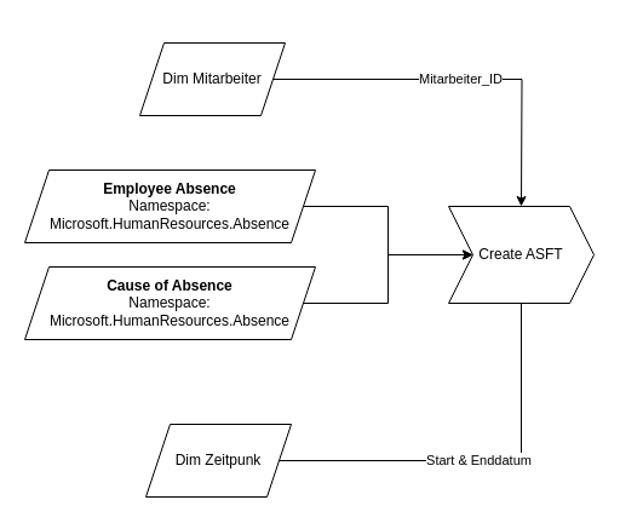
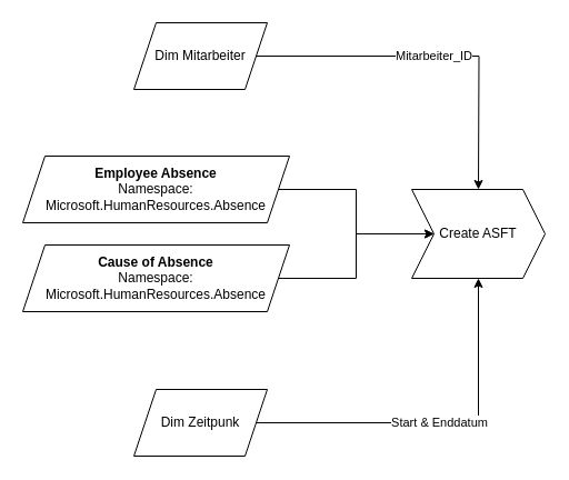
  <mxCell id="0" />
  <mxCell id="1" parent="0" />
  <mxCell id="2" value="Mitarbeiter_ID" style="edgeStyle=orthogonalEdgeStyle;rounded=0;orthogonalLoop=1;jettySize=auto;html=1;" parent="1" source="3" edge="1"><mxGeometry relative="1" as="geometry"><mxPoint x="430" y="170" as="targetPoint" /></mxGeometry></mxCell>
- <mxCell id="3" value="Dim Mitarbeiter" style="shape=parallelogram;perimeter=parallelogramPerimeter;whiteSpace=wrap;html=1;fixedSize=1;" parent="1" vertex="1"><mxGeometry x="115" y="35" width="120" height="60" as="geometry" /></mxCell>
+ <mxCell id="3" value="Dim Mitarbeiter" style="shape=parallelogram;perimeter=parallelogramPerimeter;whiteSpace=wrap;html=1;fixedSize=1;" parent="1" vertex="1"><mxGeometry x="120" y="20" width="120" height="60" as="geometry" /></mxCell>
  <mxCell id="4" style="edgeStyle=orthogonalEdgeStyle;rounded=0;orthogonalLoop=1;jettySize=auto;html=1;entryX=0;entryY=0.5;entryDx=0;entryDy=0;exitX=1;exitY=0.5;exitDx=0;exitDy=0;" parent="1" source="5" target="8" edge="1"><mxGeometry relative="1" as="geometry"><Array as="points"><mxPoint x="320" y="170" /><mxPoint x="320" y="210" /></Array></mxGeometry></mxCell>
  <mxCell id="5" value="&lt;b&gt;Employee Absence&lt;br&gt;&lt;/b&gt;Namespace: Microsoft.HumanResources.Absence" style="shape=parallelogram;perimeter=parallelogramPerimeter;whiteSpace=wrap;html=1;fixedSize=1;" parent="1" vertex="1"><mxGeometry x="20" y="140" width="240" height="60" as="geometry" /></mxCell>
  <mxCell id="6" style="edgeStyle=orthogonalEdgeStyle;rounded=0;orthogonalLoop=1;jettySize=auto;html=1;entryX=0;entryY=0.5;entryDx=0;entryDy=0;exitX=1;exitY=0.5;exitDx=0;exitDy=0;" parent="1" source="7" edge="1" target="8"><mxGeometry relative="1" as="geometry"><mxPoint x="430" y="250" as="targetPoint" /><Array as="points"><mxPoint x="320" y="250" /><mxPoint x="320" y="210" /></Array></mxGeometry></mxCell>
  <mxCell id="7" value="&lt;b&gt;Cause of Absence&lt;/b&gt;&lt;div&gt;Namespace: Microsoft.HumanResources.Absence&lt;/div&gt;" style="shape=parallelogram;perimeter=parallelogramPerimeter;whiteSpace=wrap;html=1;fixedSize=1;" parent="1" vertex="1"><mxGeometry x="20" y="220" width="240" height="60" as="geometry" /></mxCell>
  <mxCell id="8" value="Create ASFT" style="shape=step;perimeter=stepPerimeter;whiteSpace=wrap;html=1;fixedSize=1;" parent="1" vertex="1"><mxGeometry x="370" y="170" width="120" height="80" as="geometry" /></mxCell>
- <mxCell id="9" value="Start &amp;amp; Enddatum" style="edgeStyle=orthogonalEdgeStyle;rounded=0;orthogonalLoop=1;jettySize=auto;html=1;entryX=0.5;entryY=1;entryDx=0;entryDy=0;exitX=1;exitY=0.5;exitDx=0;exitDy=0;endArrow=none;" parent="1" target="8" edge="1" source="10"><mxGeometry relative="1" as="geometry"><mxPoint x="250" y="430" as="sourcePoint" /></mxGeometry></mxCell>
+ <mxCell id="9" value="Start &amp;amp; Enddatum" style="edgeStyle=orthogonalEdgeStyle;rounded=0;orthogonalLoop=1;jettySize=auto;html=1;entryX=0.5;entryY=1;entryDx=0;entryDy=0;exitX=1;exitY=0.5;exitDx=0;exitDy=0;" parent="1" target="8" edge="1" source="10"><mxGeometry relative="1" as="geometry"><mxPoint x="250" y="430" as="sourcePoint" /></mxGeometry></mxCell>
  <mxCell id="10" value="Dim Zeitpunk" style="shape=parallelogram;perimeter=parallelogramPerimeter;whiteSpace=wrap;html=1;fixedSize=1;" parent="1" vertex="1"><mxGeometry x="120" y="350" width="120" height="60" as="geometry" /></mxCell>
